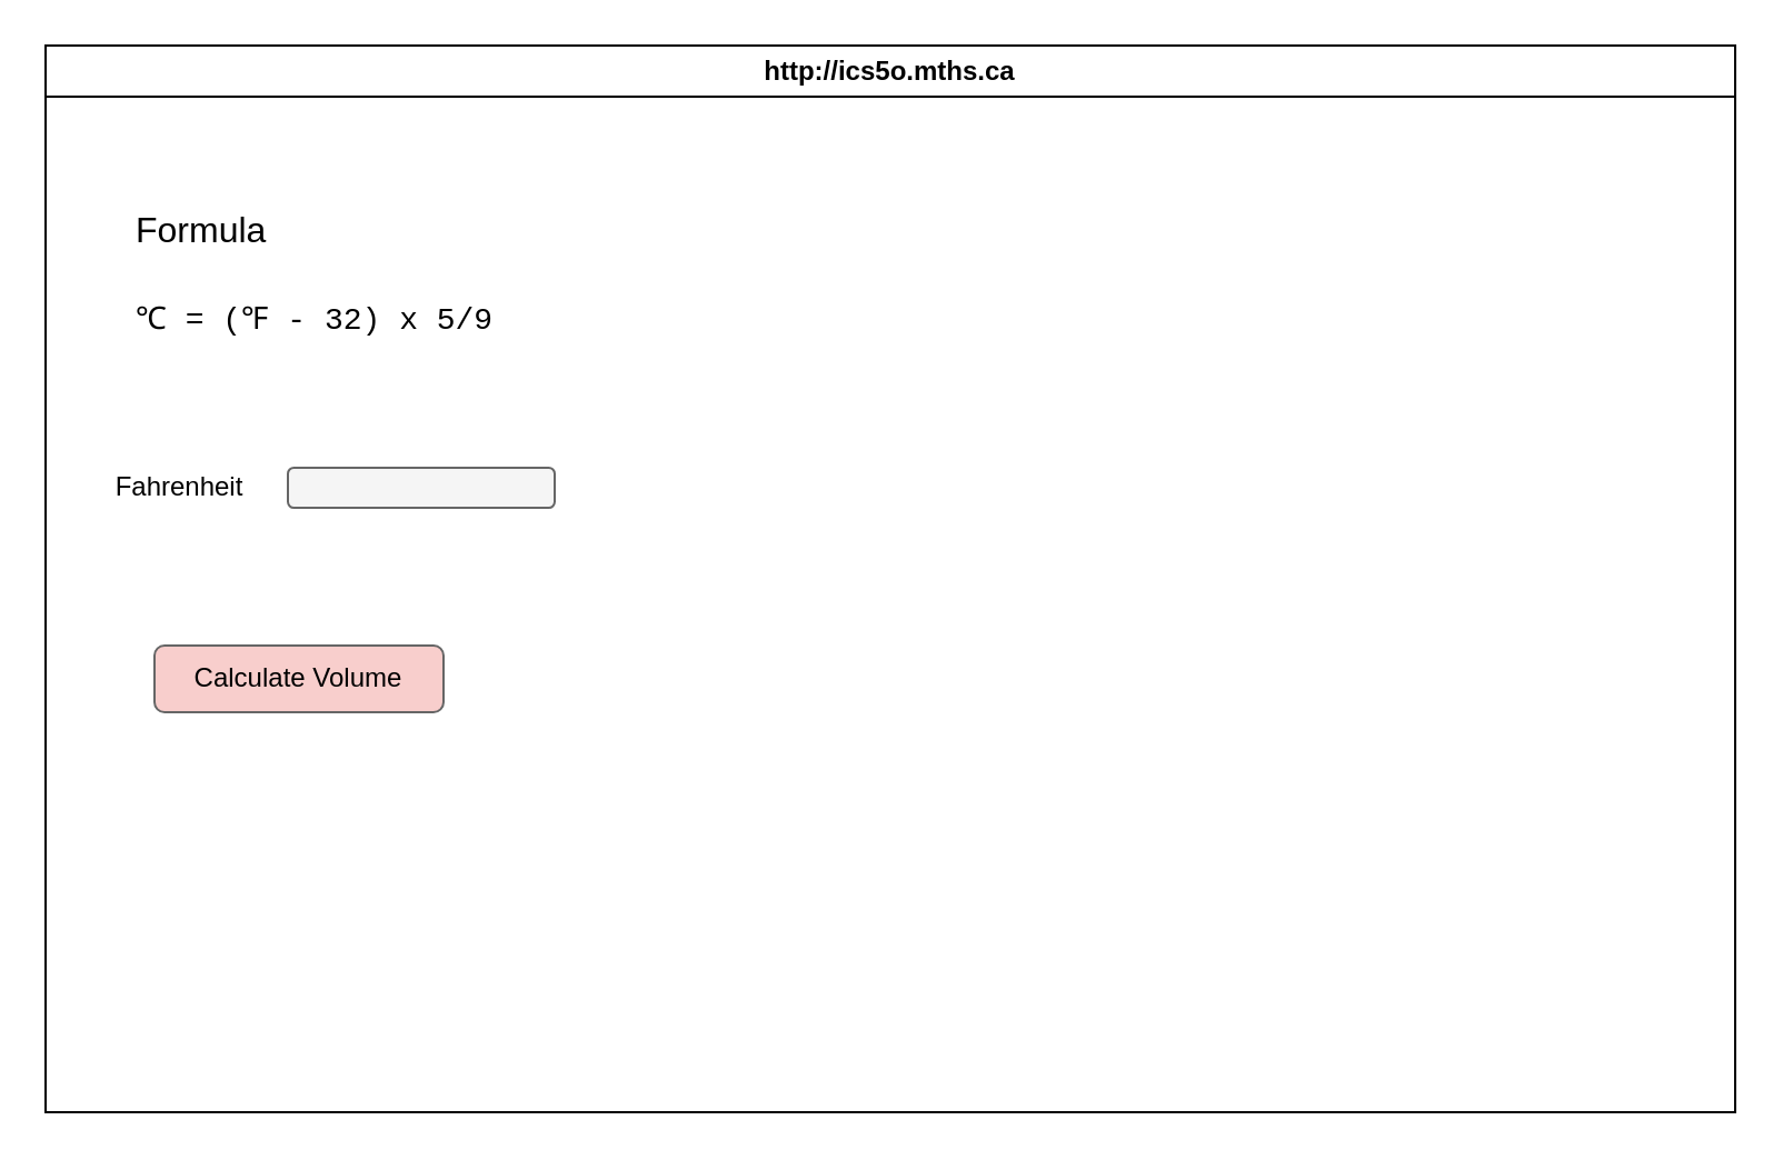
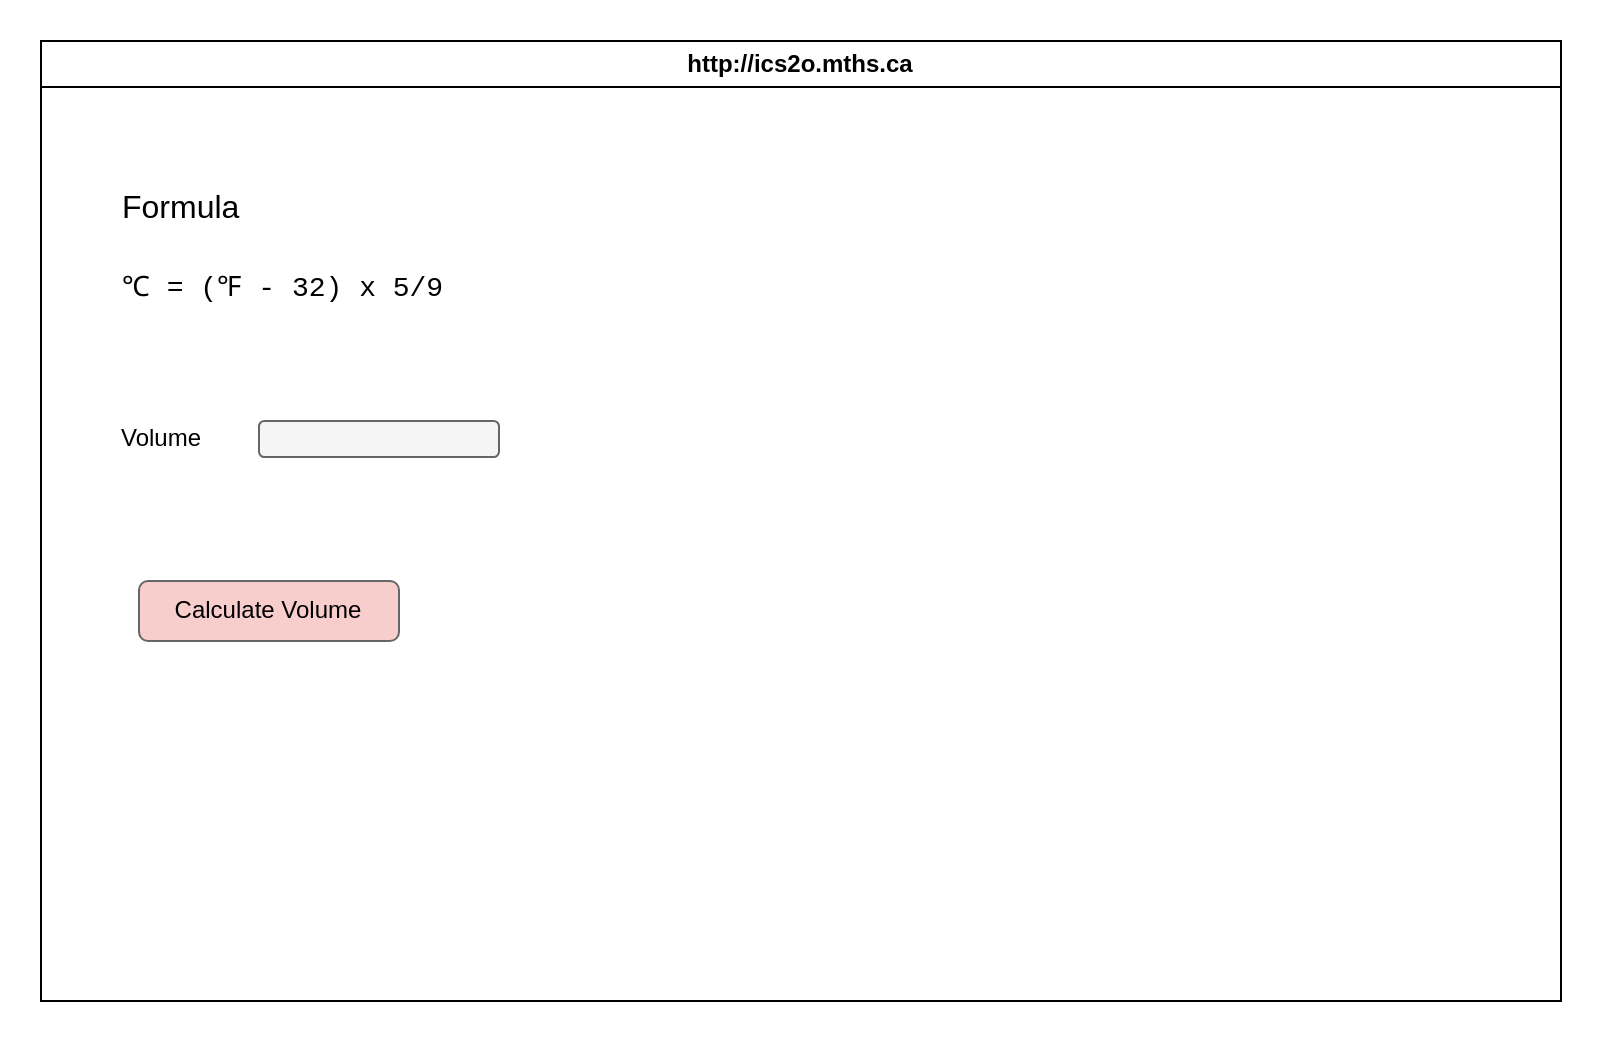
  <mxCell id="0" />
  <mxCell id="1" parent="0" />
- <mxCell id="2" value="&lt;font color=&quot;#000000&quot;&gt;http://ics5o.mths.ca&lt;/font&gt;" style="swimlane;whiteSpace=wrap;html=1;fillColor=#FFFFFF;" parent="1" vertex="1"><mxGeometry x="20" y="20" width="760" height="480" as="geometry" /></mxCell>
+ <mxCell id="2" value="&lt;font color=&quot;#000000&quot;&gt;http://ics2o.mths.ca&lt;/font&gt;" style="swimlane;whiteSpace=wrap;html=1;fillColor=#FFFFFF;" parent="1" vertex="1"><mxGeometry x="20" y="20" width="760" height="480" as="geometry" /></mxCell>
  <mxCell id="3" value="" style="rounded=1;whiteSpace=wrap;html=1;fillColor=#f5f5f5;fontColor=#333333;strokeColor=#666666;" parent="2" vertex="1"><mxGeometry x="109" y="190" width="120" height="18" as="geometry" /></mxCell>
  <mxCell id="4" value="Calculate Volume" style="rounded=1;whiteSpace=wrap;html=1;fillColor=#f8cecc;fontColor=#000000;strokeColor=#666666;" parent="1" vertex="1"><mxGeometry x="69" y="290" width="130" height="30" as="geometry" /></mxCell>
- <mxCell id="5" value="Fahrenheit" style="text;html=1;align=center;verticalAlign=middle;resizable=0;points=[];autosize=1;strokeColor=none;fillColor=none;fontColor=#000000;" parent="1" vertex="1"><mxGeometry x="40" y="204" width="80" height="30" as="geometry" /></mxCell>
+ <mxCell id="5" value="Volume" style="text;html=1;align=center;verticalAlign=middle;resizable=0;points=[];autosize=1;strokeColor=none;fillColor=none;fontColor=#000000;" parent="1" vertex="1"><mxGeometry x="40" y="204" width="80" height="30" as="geometry" /></mxCell>
  <mxCell id="6" value="&lt;font style=&quot;font-size: 16px;&quot;&gt;Formula&lt;br&gt;&lt;br&gt;&lt;span style=&quot;font-family: Consolas, &amp;quot;Courier New&amp;quot;, monospace; font-size: 14px;&quot;&gt;℃ = (℉ - 32) x 5/9&lt;/span&gt;&lt;span style=&quot;font-family: monospace; font-size: 0px;&quot;&gt;%3CmxGraphModel%3E%3Croot%3E%3CmxCell%20id%3D%220%22%2F%3E%3CmxCell%20id%3D%221%22%20parent%3D%220%22%2F%3E%3CmxCell%20id%3D%222%22%20value%3D%22%22%20style%3D%22rounded%3D1%3BwhiteSpace%3Dwrap%3Bhtml%3D1%3BfillColor%3D%23f5f5f5%3BfontColor%3D%23333333%3BstrokeColor%3D%23666666%3B%22%20vertex%3D%221%22%20parent%3D%221%22%3E%3CmxGeometry%20x%3D%22129%22%20y%3D%22230%22%20width%3D%22120%22%20height%3D%2218%22%20as%3D%22geometry%22%2F%3E%3C%2FmxCell%3E%3CmxCell%20id%3D%223%22%20value%3D%22%22%20style%3D%22rounded%3D1%3BwhiteSpace%3Dwrap%3Bhtml%3D1%3BfillColor%3D%23f5f5f5%3BfontColor%3D%23333333%3BstrokeColor%3D%23666666%3B%22%20vertex%3D%221%22%20parent%3D%221%22%3E%3CmxGeometry%20x%3D%22129%22%20y%3D%22271%22%20width%3D%22120%22%20height%3D%2218%22%20as%3D%22geometry%22%2F%3E%3C%2FmxCell%3E%3CmxCell%20id%3D%224%22%20value%3D%22%22%20style%3D%22rounded%3D1%3BwhiteSpace%3Dwrap%3Bhtml%3D1%3BfillColor%3D%23f5f5f5%3BfontColor%3D%23333333%3BstrokeColor%3D%23666666%3B%22%20vertex%3D%221%22%20parent%3D%221%22%3E%3CmxGeometry%20x%3D%22129%22%20y%3D%22312%22%20width%3D%22120%22%20height%3D%2218%22%20as%3D%22geometry%22%2F%3E%3C%2FmxCell%3E%3CmxCell%20id%3D%225%22%20value%3D%22Calculate%20Area%22%20style%3D%22rounded%3D1%3BwhiteSpace%3Dwrap%3Bhtml%3D1%3BfillColor%3D%23f5f5f5%3BfontColor%3D%23000000%3BstrokeColor%3D%23666666%3B%22%20vertex%3D%221%22%20parent%3D%221%22%3E%3CmxGeometry%20x%3D%2270%22%20y%3D%22360%22%20width%3D%22130%22%20height%3D%2230%22%20as%3D%22geometry%22%2F%3E%3C%2FmxCell%3E%3CmxCell%20id%3D%226%22%20value%3D%22%26lt%3Bfont%20style%3D%26quot%3Bfont-size%3A%2016px%3B%26quot%3B%26gt%3BFormula%26lt%3Bbr%26gt%3B%26lt%3Bbr%26gt%3BA%20%3D%20(L%20x%20W%20x%20H)%20%2F%203%26lt%3Bbr%26gt%3B%26lt%3B%2Ffont%26gt%3B%22%20style%3D%22text%3Bhtml%3D1%3Balign%3Dleft%3BverticalAlign%3Dmiddle%3Bresizable%3D0%3Bpoints%3D%5B%5D%3Bautosize%3D1%3BstrokeColor%3Dnone%3BfillColor%3Dnone%3BstrokeWidth%3D1%3BfontColor%3D%23000000%3BlabelBackgroundColor%3Dnone%3B%22%20vertex%3D%221%22%20parent%3D%221%22%3E%3CmxGeometry%20x%3D%2279%22%20y%3D%22108%22%20width%3D%22150%22%20height%3D%2270%22%20as%3D%22geometry%22%2F%3E%3C%2FmxCell%3E%3C%2Froot%3E%3C%2FmxGraphModel%3E&lt;/span&gt;&lt;br&gt;&lt;/font&gt;" style="text;html=1;align=left;verticalAlign=middle;resizable=0;points=[];autosize=1;strokeColor=none;fillColor=none;strokeWidth=1;fontColor=#000000;labelBackgroundColor=none;" parent="1" vertex="1"><mxGeometry x="59" y="88" width="180" height="70" as="geometry" /></mxCell>
